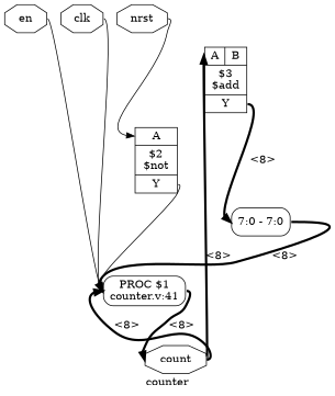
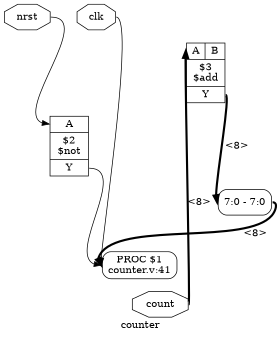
  digraph {
    label=counter
    rankdir=TB
    remincross=true
    node [shape=octagon]
    edge [color=black headport=w tailport=e style="setlinewidth(3)"]
-   n1 [color=black fontcolor=black label=en]
    n2 [color=black fontcolor=black label=nrst]
    n3 [color=black fontcolor=black label=clk]
    n4 [color=black fontcolor=black label=count]
    n5 [label="PROC $1\ncounter.v:41" shape=box style=rounded]
    n6 [label="{{<p8> A}|$2\n$not|{<p10> Y}}" shape=record]
    n7 [label="{{<p8> A|<p9> B}|$3\n$add|{<p10> Y}}" shape=record]
    n8 [label="<s0> 7:0 - 7:0 " shape=record style=rounded]
    subgraph sub_1 {
      rank=source
-     n1
      n2
      n3
    }
    subgraph sub_2 {
      rank=sink
      n4
    }
-   n1 -> n5 [style=""]
    n2 -> n6 [headport="p8:w" style=""]
    n3 -> n5 [style=""]
-   n4 -> n5 [label="<8>"]
    n4 -> n7 [headport="p8:w" label="<8>"]
-   n5 -> n4 [label="<8>"]
    n6 -> n5 [tailport="p10:e" style=""]
    n7 -> n8 [headport="s0:w" label="<8>" tailport="p10:e"]
    n8 -> n5 [label="<8>"]
  }
